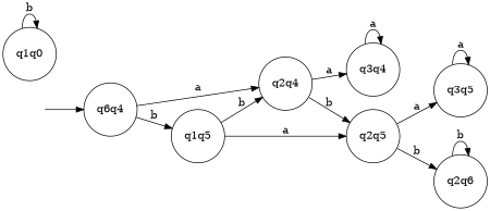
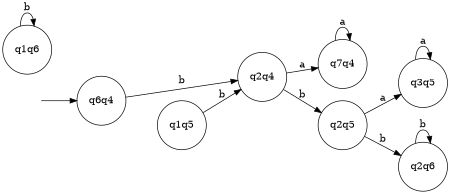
  digraph {
    rankdir=LR
    node [margin=0.1 shape=circle]
    " " [color=white width=0]
    n2 [label=q6q4]
    q2q4
    q1q5
-   q3q4
+   q3q4 [label=q7q4]
    q2q5
    q3q5
    q2q6
-   q1q6 [label=q1q0]
+   q1q6
    " " -> n2
-   n2 -> q2q4 [label=a]
-   n2 -> q1q5 [label=b]
+   n2 -> q2q4 [label=b]
    q2q4 -> q3q4 [label=a]
    q2q4 -> q2q5 [label=b]
    q1q5 -> q2q4 [label=b]
-   q1q5 -> q2q5 [label=a]
    q3q4 -> q3q4 [label=a]
    q2q5 -> q3q5 [label=a]
    q2q5 -> q2q6 [label=b]
    q3q5 -> q3q5 [label=a]
    q2q6 -> q2q6 [label=b]
    q1q6 -> q1q6 [label=b]
  }
